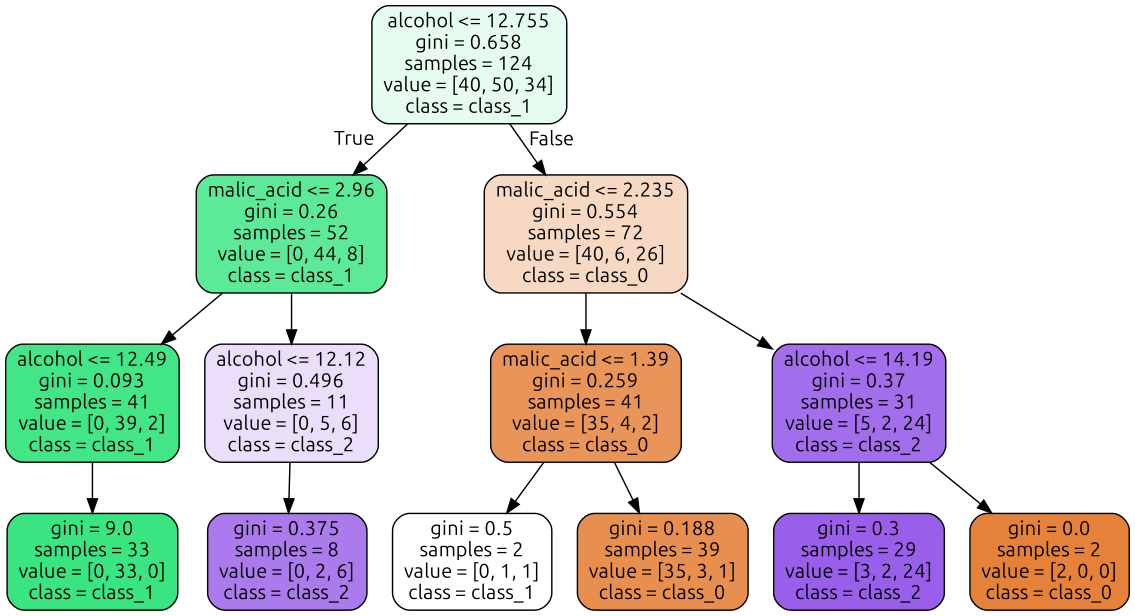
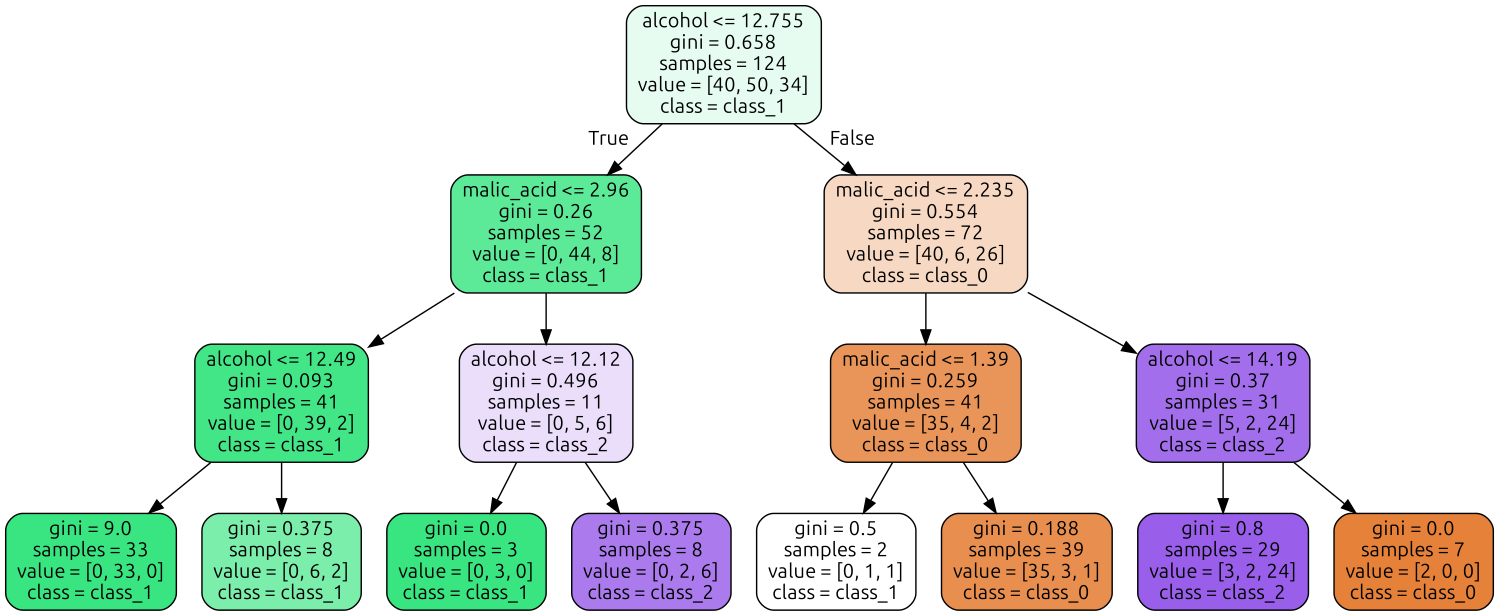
  digraph {
    fontname=Ubuntu
    node [color=black fillcolor="#39e581" fontname=Ubuntu shape=box style="filled, rounded"]
    edge [fontname=Ubuntu]
    n1 [fillcolor="#e7fcf0" label="alcohol <= 12.755\ngini = 0.658\nsamples = 124\nvalue = [40, 50, 34]\nclass = class_1"]
    n2 [fillcolor="#5dea98" label="malic_acid <= 2.96\ngini = 0.26\nsamples = 52\nvalue = [0, 44, 8]\nclass = class_1"]
    n3 [fillcolor="#f7d9c3" label="malic_acid <= 2.235\ngini = 0.554\nsamples = 72\nvalue = [40, 6, 26]\nclass = class_0"]
    n4 [fillcolor="#43e687" label="alcohol <= 12.49\ngini = 0.093\nsamples = 41\nvalue = [0, 39, 2]\nclass = class_1"]
    n5 [fillcolor="#eadefb" label="alcohol <= 12.12\ngini = 0.496\nsamples = 11\nvalue = [0, 5, 6]\nclass = class_2"]
    n6 [fillcolor="#e99559" label="malic_acid <= 1.39\ngini = 0.259\nsamples = 41\nvalue = [35, 4, 2]\nclass = class_0"]
    n7 [fillcolor="#a36eec" label="alcohol <= 14.19\ngini = 0.37\nsamples = 31\nvalue = [5, 2, 24]\nclass = class_2"]
    n8 [label="gini = 9.0\nsamples = 33\nvalue = [0, 33, 0]\nclass = class_1"]
+   n9 [fillcolor="#7beeab" label="gini = 0.375\nsamples = 8\nvalue = [0, 6, 2]\nclass = class_1"]
+   n10 [label="gini = 0.0\nsamples = 3\nvalue = [0, 3, 0]\nclass = class_1"]
    n11 [fillcolor="#ab7bee" label="gini = 0.375\nsamples = 8\nvalue = [0, 2, 6]\nclass = class_2"]
    n12 [fillcolor="#ffffff" label="gini = 0.5\nsamples = 2\nvalue = [0, 1, 1]\nclass = class_1"]
    n13 [fillcolor="#e88f4f" label="gini = 0.188\nsamples = 39\nvalue = [35, 3, 1]\nclass = class_0"]
-   n14 [fillcolor="#995fea" label="gini = 0.3\nsamples = 29\nvalue = [3, 2, 24]\nclass = class_2"]
-   n15 [fillcolor="#e58139" label="gini = 0.0\nsamples = 2\nvalue = [2, 0, 0]\nclass = class_0"]
+   n14 [fillcolor="#995fea" label="gini = 0.8\nsamples = 29\nvalue = [3, 2, 24]\nclass = class_2"]
+   n15 [fillcolor="#e58139" label="gini = 0.0\nsamples = 7\nvalue = [2, 0, 0]\nclass = class_0"]
    n1 -> n2 [headlabel=True labelangle=45 labeldistance=2.5]
    n1 -> n3 [headlabel=False labelangle=-45 labeldistance=2.5]
    n2 -> n4
    n2 -> n5
    n3 -> n6
    n3 -> n7
    n4 -> n8
+   n4 -> n9
+   n5 -> n10
    n5 -> n11
    n6 -> n12
    n6 -> n13
    n7 -> n14
    n7 -> n15
  }
